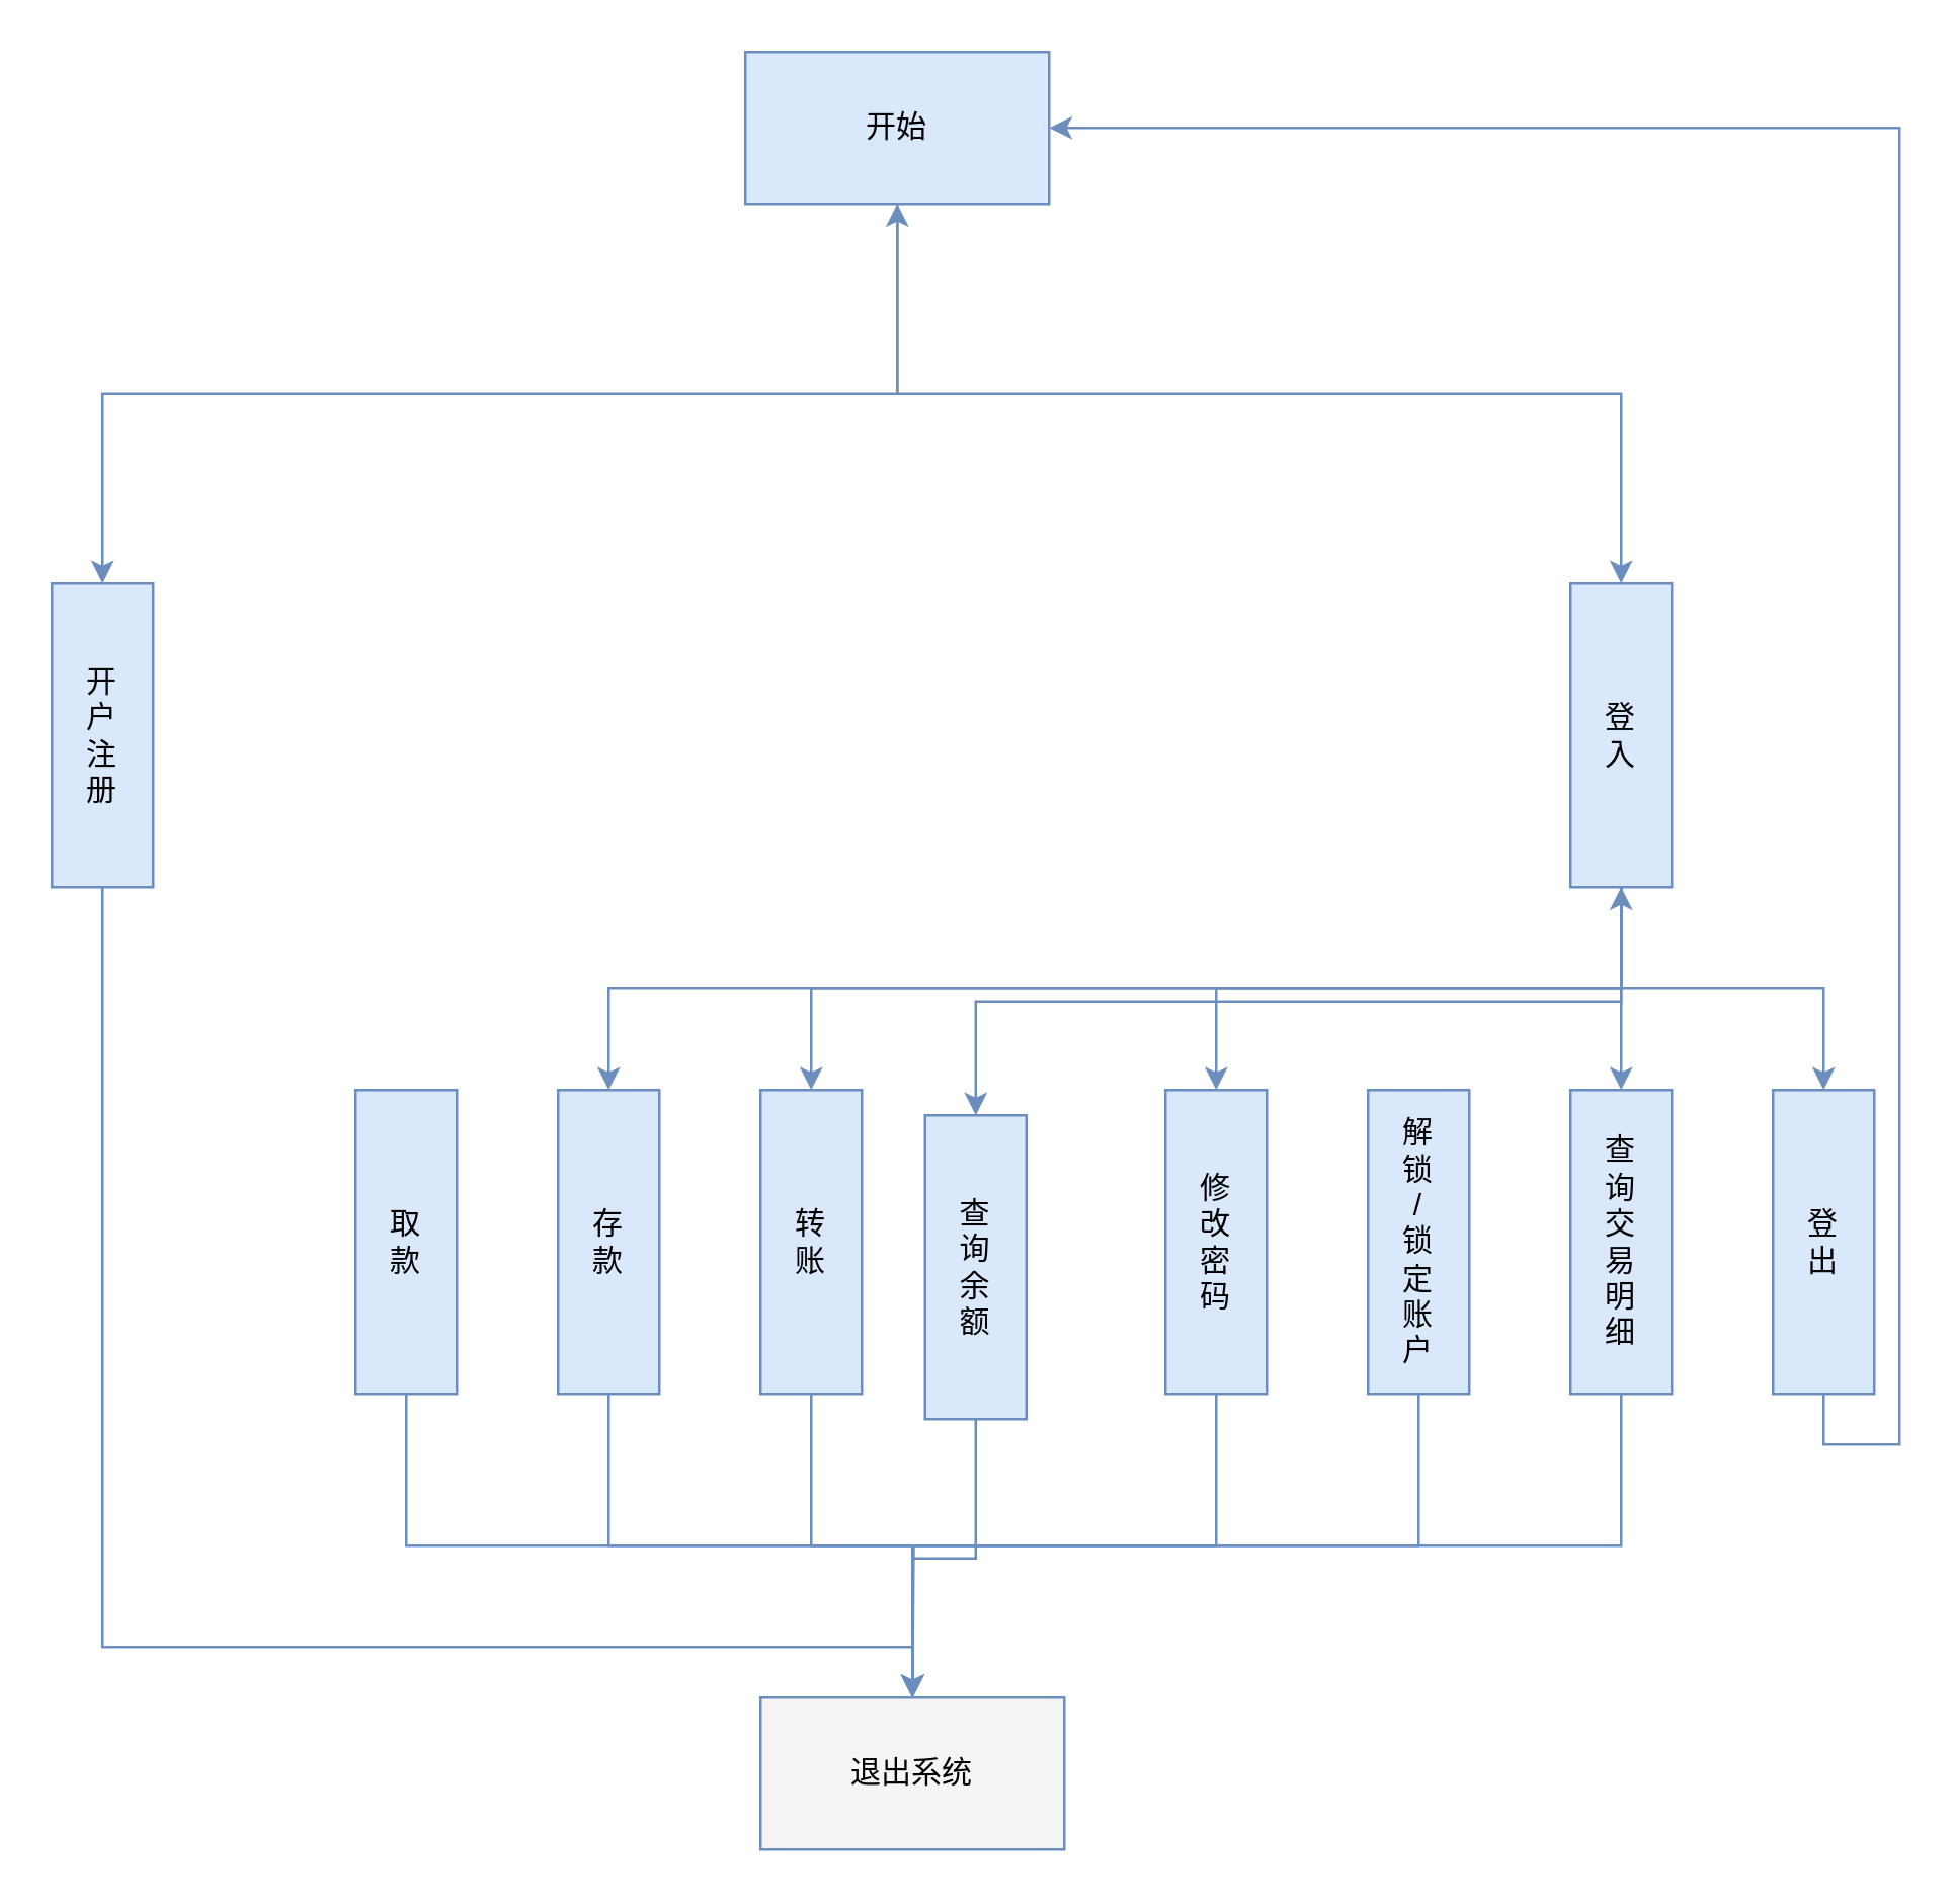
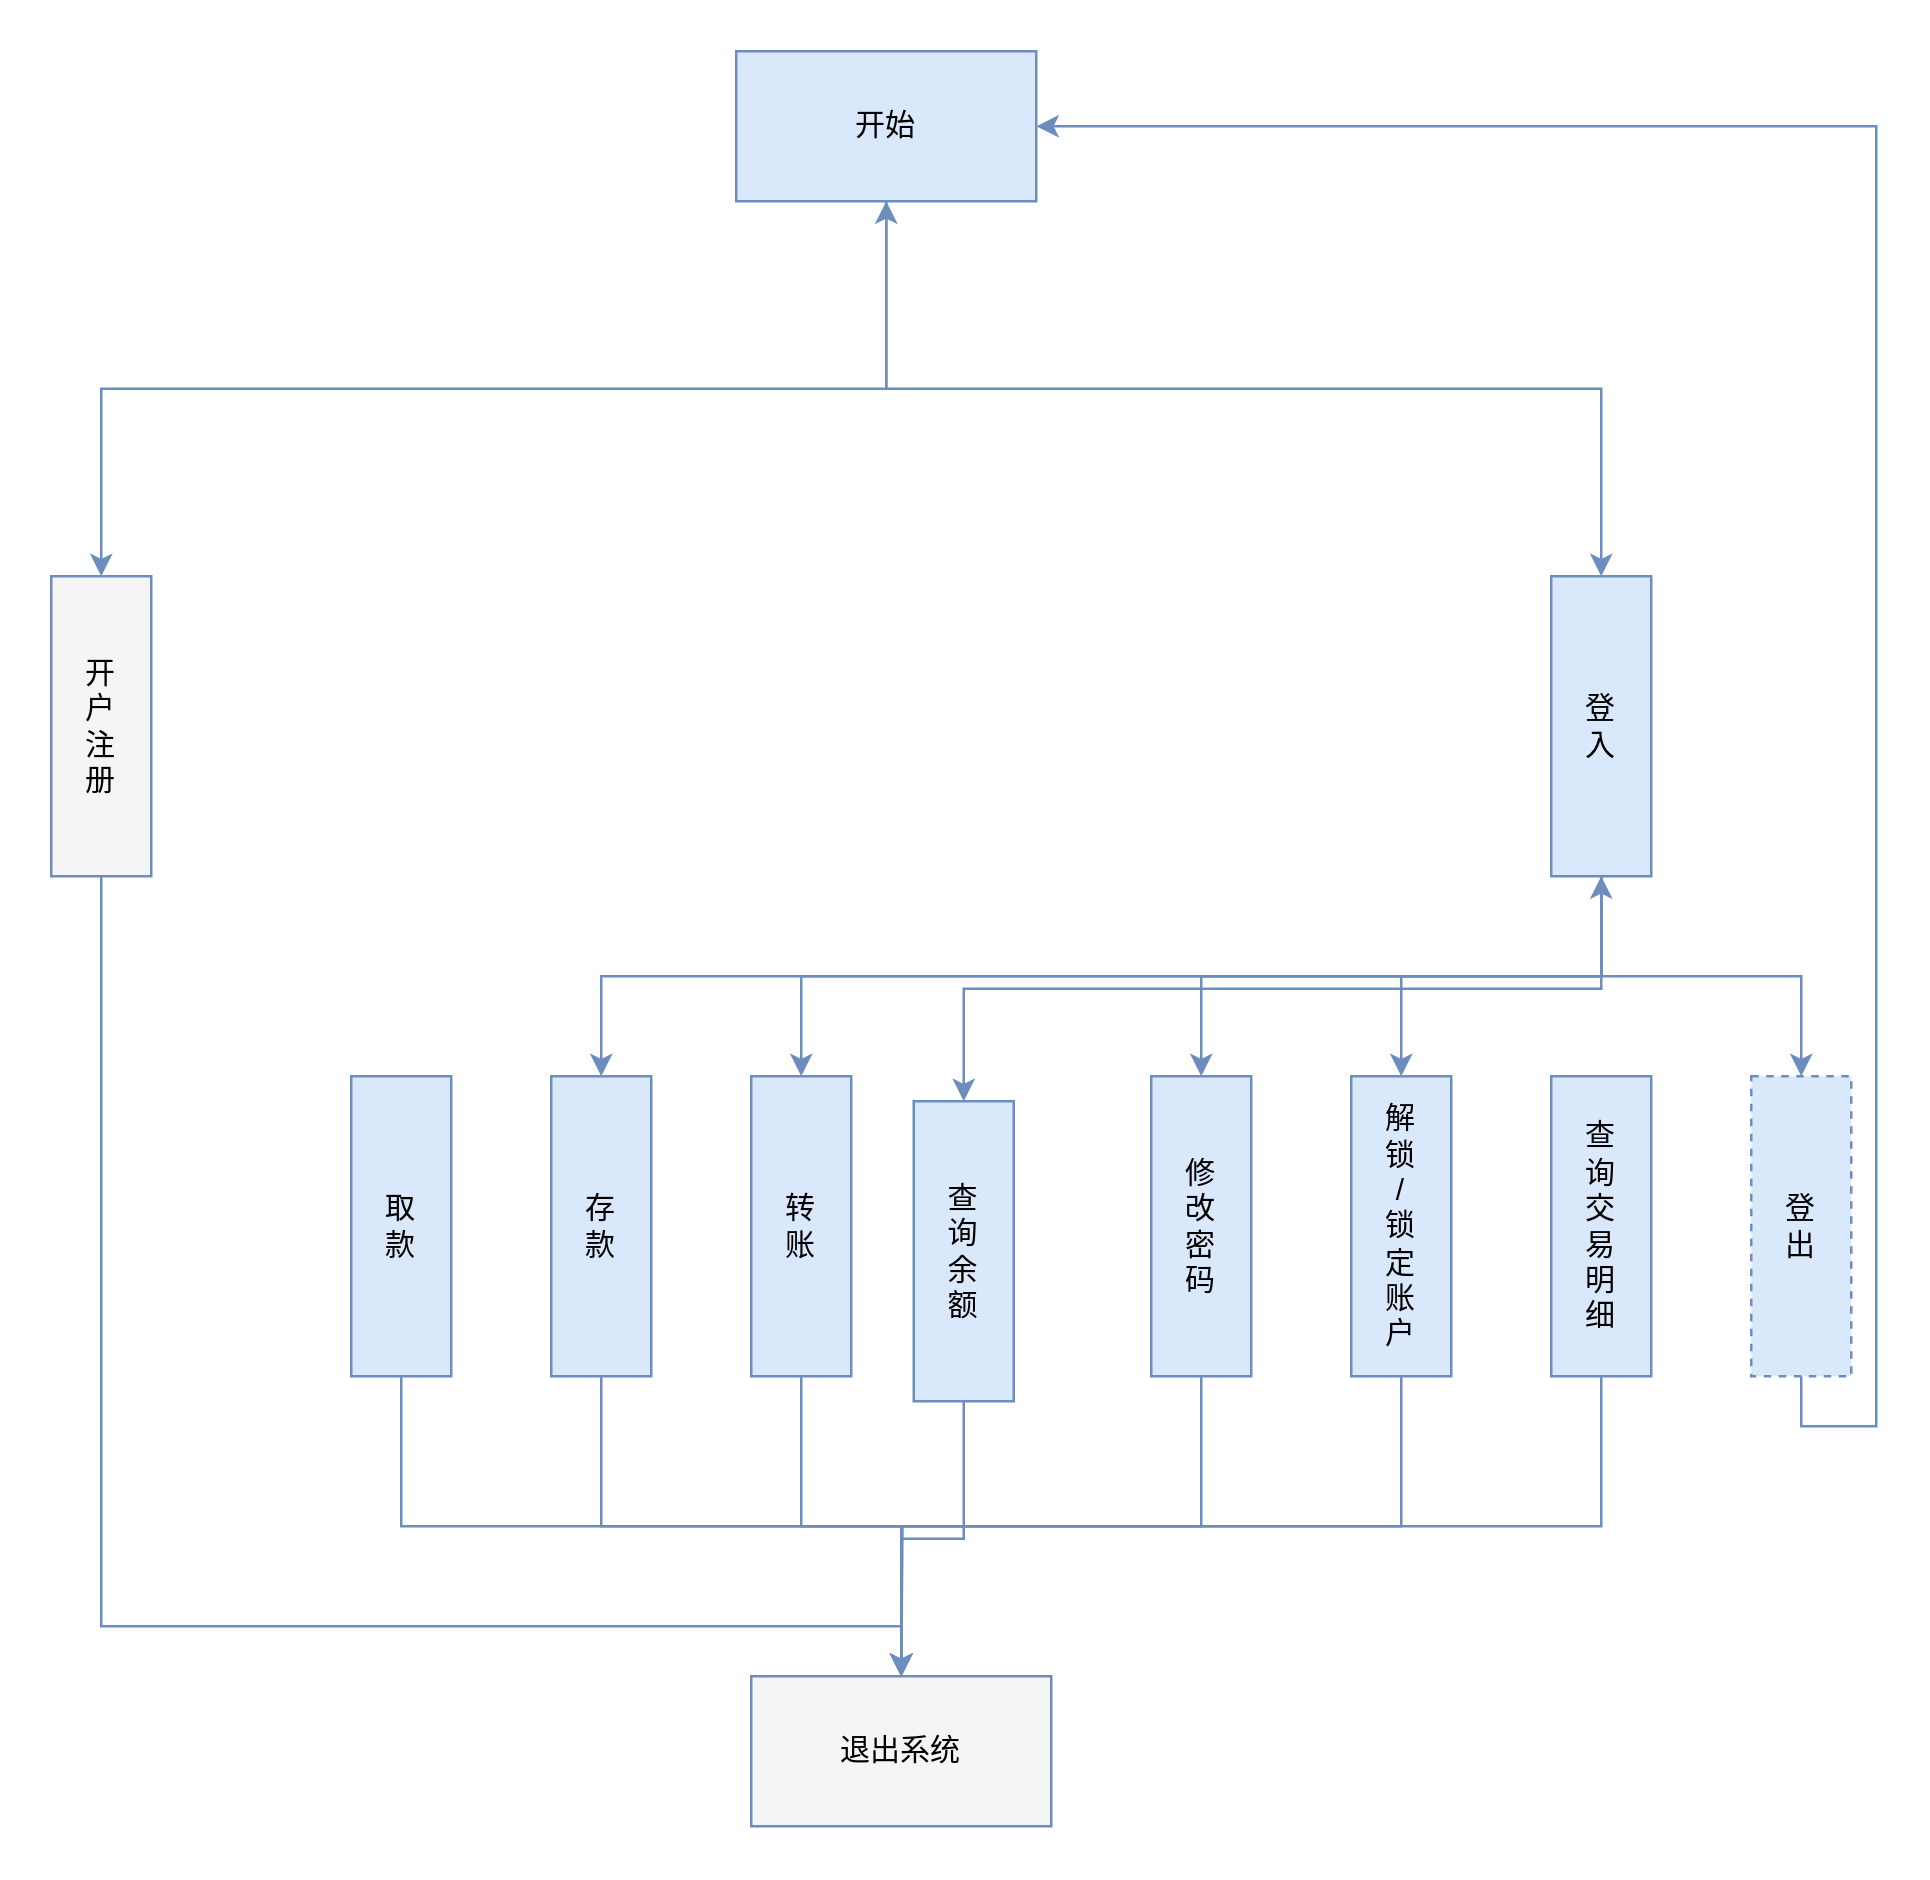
  <mxCell id="0" />
  <mxCell id="1" parent="0" />
  <mxCell id="2" style="edgeStyle=orthogonalEdgeStyle;rounded=0;orthogonalLoop=1;jettySize=auto;html=1;exitX=0.5;exitY=1;exitDx=0;exitDy=0;entryX=0.5;entryY=0;entryDx=0;entryDy=0;fillColor=#dae8fc;strokeColor=#6c8ebf;" parent="1" source="4" target="6" edge="1"><mxGeometry relative="1" as="geometry" /></mxCell>
  <mxCell id="3" style="edgeStyle=orthogonalEdgeStyle;rounded=0;orthogonalLoop=1;jettySize=auto;html=1;exitX=0.5;exitY=1;exitDx=0;exitDy=0;entryX=0.5;entryY=0;entryDx=0;entryDy=0;fillColor=#dae8fc;strokeColor=#6c8ebf;startArrow=classic;startFill=1;" parent="1" source="4" target="15" edge="1"><mxGeometry relative="1" as="geometry" /></mxCell>
  <mxCell id="4" value="开始" style="rounded=0;whiteSpace=wrap;html=1;fillColor=#dae8fc;strokeColor=#6c8ebf;" parent="1" vertex="1"><mxGeometry x="294" y="20" width="120" height="60" as="geometry" /></mxCell>
  <mxCell id="5" style="edgeStyle=orthogonalEdgeStyle;rounded=0;orthogonalLoop=1;jettySize=auto;html=1;exitX=0.5;exitY=1;exitDx=0;exitDy=0;entryX=0.5;entryY=0;entryDx=0;entryDy=0;fillColor=#dae8fc;strokeColor=#6c8ebf;" parent="1" source="6" target="30" edge="1"><mxGeometry relative="1" as="geometry"><Array as="points"><mxPoint x="40" y="650" /><mxPoint x="360" y="650" /></Array></mxGeometry></mxCell>
- <mxCell id="6" value="开&lt;br&gt;户&lt;br&gt;注&lt;br&gt;册" style="rounded=0;whiteSpace=wrap;html=1;fillColor=#dae8fc;strokeColor=#6c8ebf;" parent="1" vertex="1"><mxGeometry x="20" y="230" width="40" height="120" as="geometry" /></mxCell>
+ <mxCell id="6" value="开&lt;br&gt;户&lt;br&gt;注&lt;br&gt;册" style="rounded=0;whiteSpace=wrap;html=1;fillColor=#f5f5f5;strokeColor=#6c8ebf;" parent="1" vertex="1"><mxGeometry x="20" y="230" width="40" height="120" as="geometry" /></mxCell>
  <mxCell id="7" style="edgeStyle=orthogonalEdgeStyle;rounded=0;orthogonalLoop=1;jettySize=auto;html=1;exitX=0.5;exitY=1;exitDx=0;exitDy=0;entryX=0.5;entryY=0;entryDx=0;entryDy=0;fillColor=#dae8fc;strokeColor=#6c8ebf;" parent="1" source="8" target="30" edge="1"><mxGeometry relative="1" as="geometry" /></mxCell>
  <mxCell id="8" value="修&lt;br&gt;改&lt;br&gt;密&lt;br&gt;码" style="rounded=0;whiteSpace=wrap;html=1;fillColor=#dae8fc;strokeColor=#6c8ebf;" parent="1" vertex="1"><mxGeometry x="460" y="430" width="40" height="120" as="geometry" /></mxCell>
  <mxCell id="9" style="edgeStyle=orthogonalEdgeStyle;rounded=0;orthogonalLoop=1;jettySize=auto;html=1;exitX=0.5;exitY=1;exitDx=0;exitDy=0;entryX=0.5;entryY=0;entryDx=0;entryDy=0;fillColor=#dae8fc;strokeColor=#6c8ebf;" parent="1" source="15" target="17" edge="1"><mxGeometry relative="1" as="geometry" /></mxCell>
  <mxCell id="10" style="edgeStyle=orthogonalEdgeStyle;rounded=0;orthogonalLoop=1;jettySize=auto;html=1;exitX=0.5;exitY=1;exitDx=0;exitDy=0;entryX=0.5;entryY=0;entryDx=0;entryDy=0;fillColor=#dae8fc;strokeColor=#6c8ebf;" parent="1" source="15" target="8" edge="1"><mxGeometry relative="1" as="geometry" /></mxCell>
- <mxCell id="11" style="edgeStyle=orthogonalEdgeStyle;rounded=0;orthogonalLoop=1;jettySize=auto;html=1;exitX=0.5;exitY=1;exitDx=0;exitDy=0;fillColor=#dae8fc;strokeColor=#6c8ebf;" parent="1" source="15" target="21" edge="1"><mxGeometry relative="1" as="geometry" /></mxCell>
+ <mxCell id="11" style="edgeStyle=orthogonalEdgeStyle;rounded=0;orthogonalLoop=1;jettySize=auto;html=1;exitX=0.5;exitY=1;exitDx=0;exitDy=0;entryX=0.5;entryY=0;entryDx=0;entryDy=0;fillColor=#dae8fc;strokeColor=#6c8ebf;" parent="1" source="15" target="19" edge="1"><mxGeometry relative="1" as="geometry" /></mxCell>
  <mxCell id="12" style="edgeStyle=orthogonalEdgeStyle;rounded=0;orthogonalLoop=1;jettySize=auto;html=1;exitX=0.5;exitY=1;exitDx=0;exitDy=0;entryX=0.5;entryY=0;entryDx=0;entryDy=0;fillColor=#dae8fc;strokeColor=#6c8ebf;" parent="1" source="15" target="23" edge="1"><mxGeometry relative="1" as="geometry" /></mxCell>
  <mxCell id="13" style="edgeStyle=orthogonalEdgeStyle;rounded=0;orthogonalLoop=1;jettySize=auto;html=1;exitX=0.5;exitY=1;exitDx=0;exitDy=0;entryX=0.5;entryY=0;entryDx=0;entryDy=0;fillColor=#dae8fc;strokeColor=#6c8ebf;" parent="1" source="15" target="25" edge="1"><mxGeometry relative="1" as="geometry" /></mxCell>
  <mxCell id="14" style="edgeStyle=orthogonalEdgeStyle;rounded=0;orthogonalLoop=1;jettySize=auto;html=1;exitX=0.5;exitY=1;exitDx=0;exitDy=0;entryX=0.5;entryY=0;entryDx=0;entryDy=0;fillColor=#dae8fc;strokeColor=#6c8ebf;startArrow=classic;startFill=1;" parent="1" source="15" target="27" edge="1"><mxGeometry relative="1" as="geometry" /></mxCell>
  <mxCell id="15" value="登&lt;br&gt;入&lt;br&gt;" style="rounded=0;whiteSpace=wrap;html=1;fillColor=#dae8fc;strokeColor=#6c8ebf;" parent="1" vertex="1"><mxGeometry x="620" y="230" width="40" height="120" as="geometry" /></mxCell>
  <mxCell id="16" style="edgeStyle=orthogonalEdgeStyle;rounded=0;orthogonalLoop=1;jettySize=auto;html=1;exitX=0.5;exitY=1;exitDx=0;exitDy=0;entryX=0.5;entryY=0;entryDx=0;entryDy=0;fillColor=#dae8fc;strokeColor=#6c8ebf;" parent="1" source="17" target="30" edge="1"><mxGeometry relative="1" as="geometry" /></mxCell>
  <mxCell id="17" value="查&lt;br&gt;询&lt;br&gt;余&lt;br&gt;额" style="rounded=0;whiteSpace=wrap;html=1;fillColor=#dae8fc;strokeColor=#6c8ebf;" parent="1" vertex="1"><mxGeometry x="365" y="440" width="40" height="120" as="geometry" /></mxCell>
  <mxCell id="18" style="edgeStyle=orthogonalEdgeStyle;rounded=0;orthogonalLoop=1;jettySize=auto;html=1;exitX=0.5;exitY=1;exitDx=0;exitDy=0;fillColor=#dae8fc;strokeColor=#6c8ebf;" parent="1" source="19" edge="1"><mxGeometry relative="1" as="geometry"><mxPoint x="360" y="670" as="targetPoint" /></mxGeometry></mxCell>
  <mxCell id="19" value="解&lt;br&gt;锁&lt;br&gt;/&lt;br&gt;锁&lt;br&gt;定&lt;br&gt;账&lt;br&gt;户" style="rounded=0;whiteSpace=wrap;html=1;fillColor=#dae8fc;strokeColor=#6c8ebf;" parent="1" vertex="1"><mxGeometry x="540" y="430" width="40" height="120" as="geometry" /></mxCell>
  <mxCell id="20" style="edgeStyle=orthogonalEdgeStyle;rounded=0;orthogonalLoop=1;jettySize=auto;html=1;exitX=0.5;exitY=1;exitDx=0;exitDy=0;entryX=0.5;entryY=0;entryDx=0;entryDy=0;fillColor=#dae8fc;strokeColor=#6c8ebf;" parent="1" source="21" target="30" edge="1"><mxGeometry relative="1" as="geometry" /></mxCell>
  <mxCell id="21" value="查&lt;br&gt;询&lt;br&gt;交&lt;br&gt;易&lt;br&gt;明&lt;br&gt;细" style="rounded=0;whiteSpace=wrap;html=1;fillColor=#dae8fc;strokeColor=#6c8ebf;" parent="1" vertex="1"><mxGeometry x="620" y="430" width="40" height="120" as="geometry" /></mxCell>
  <mxCell id="22" style="edgeStyle=orthogonalEdgeStyle;rounded=0;orthogonalLoop=1;jettySize=auto;html=1;exitX=0.5;exitY=1;exitDx=0;exitDy=0;entryX=1;entryY=0.5;entryDx=0;entryDy=0;fillColor=#dae8fc;strokeColor=#6c8ebf;" parent="1" source="23" target="4" edge="1"><mxGeometry relative="1" as="geometry"><Array as="points"><mxPoint x="720" y="570" /><mxPoint x="750" y="570" /><mxPoint x="750" y="50" /></Array></mxGeometry></mxCell>
- <mxCell id="23" value="登&lt;br&gt;出" style="rounded=0;whiteSpace=wrap;html=1;fillColor=#dae8fc;strokeColor=#6c8ebf;" parent="1" vertex="1"><mxGeometry x="700" y="430" width="40" height="120" as="geometry" /></mxCell>
+ <mxCell id="23" value="登&lt;br&gt;出" style="rounded=0;whiteSpace=wrap;html=1;fillColor=#dae8fc;strokeColor=#6c8ebf;dashed=1;" parent="1" vertex="1"><mxGeometry x="700" y="430" width="40" height="120" as="geometry" /></mxCell>
  <mxCell id="24" style="edgeStyle=orthogonalEdgeStyle;rounded=0;orthogonalLoop=1;jettySize=auto;html=1;exitX=0.5;exitY=1;exitDx=0;exitDy=0;entryX=0.5;entryY=0;entryDx=0;entryDy=0;fillColor=#dae8fc;strokeColor=#6c8ebf;" parent="1" source="25" target="30" edge="1"><mxGeometry relative="1" as="geometry" /></mxCell>
  <mxCell id="25" value="存&lt;br&gt;款" style="rounded=0;whiteSpace=wrap;html=1;fillColor=#dae8fc;strokeColor=#6c8ebf;" parent="1" vertex="1"><mxGeometry x="220" y="430" width="40" height="120" as="geometry" /></mxCell>
  <mxCell id="26" style="edgeStyle=orthogonalEdgeStyle;rounded=0;orthogonalLoop=1;jettySize=auto;html=1;exitX=0.5;exitY=1;exitDx=0;exitDy=0;entryX=0.5;entryY=0;entryDx=0;entryDy=0;fillColor=#dae8fc;strokeColor=#6c8ebf;" parent="1" source="27" target="30" edge="1"><mxGeometry relative="1" as="geometry" /></mxCell>
  <mxCell id="27" value="转&lt;br&gt;账" style="rounded=0;whiteSpace=wrap;html=1;fillColor=#dae8fc;strokeColor=#6c8ebf;" parent="1" vertex="1"><mxGeometry x="300" y="430" width="40" height="120" as="geometry" /></mxCell>
  <mxCell id="28" style="edgeStyle=orthogonalEdgeStyle;rounded=0;orthogonalLoop=1;jettySize=auto;html=1;exitX=0.5;exitY=1;exitDx=0;exitDy=0;entryX=0.5;entryY=0;entryDx=0;entryDy=0;fillColor=#dae8fc;strokeColor=#6c8ebf;" parent="1" source="29" target="30" edge="1"><mxGeometry relative="1" as="geometry" /></mxCell>
  <mxCell id="29" value="取&lt;br&gt;款" style="rounded=0;whiteSpace=wrap;html=1;fillColor=#dae8fc;strokeColor=#6c8ebf;" parent="1" vertex="1"><mxGeometry x="140" y="430" width="40" height="120" as="geometry" /></mxCell>
  <mxCell id="30" value="退出系统" style="rounded=0;whiteSpace=wrap;html=1;fillColor=#f5f5f5;strokeColor=#6c8ebf;" parent="1" vertex="1"><mxGeometry x="300" y="670" width="120" height="60" as="geometry" /></mxCell>
